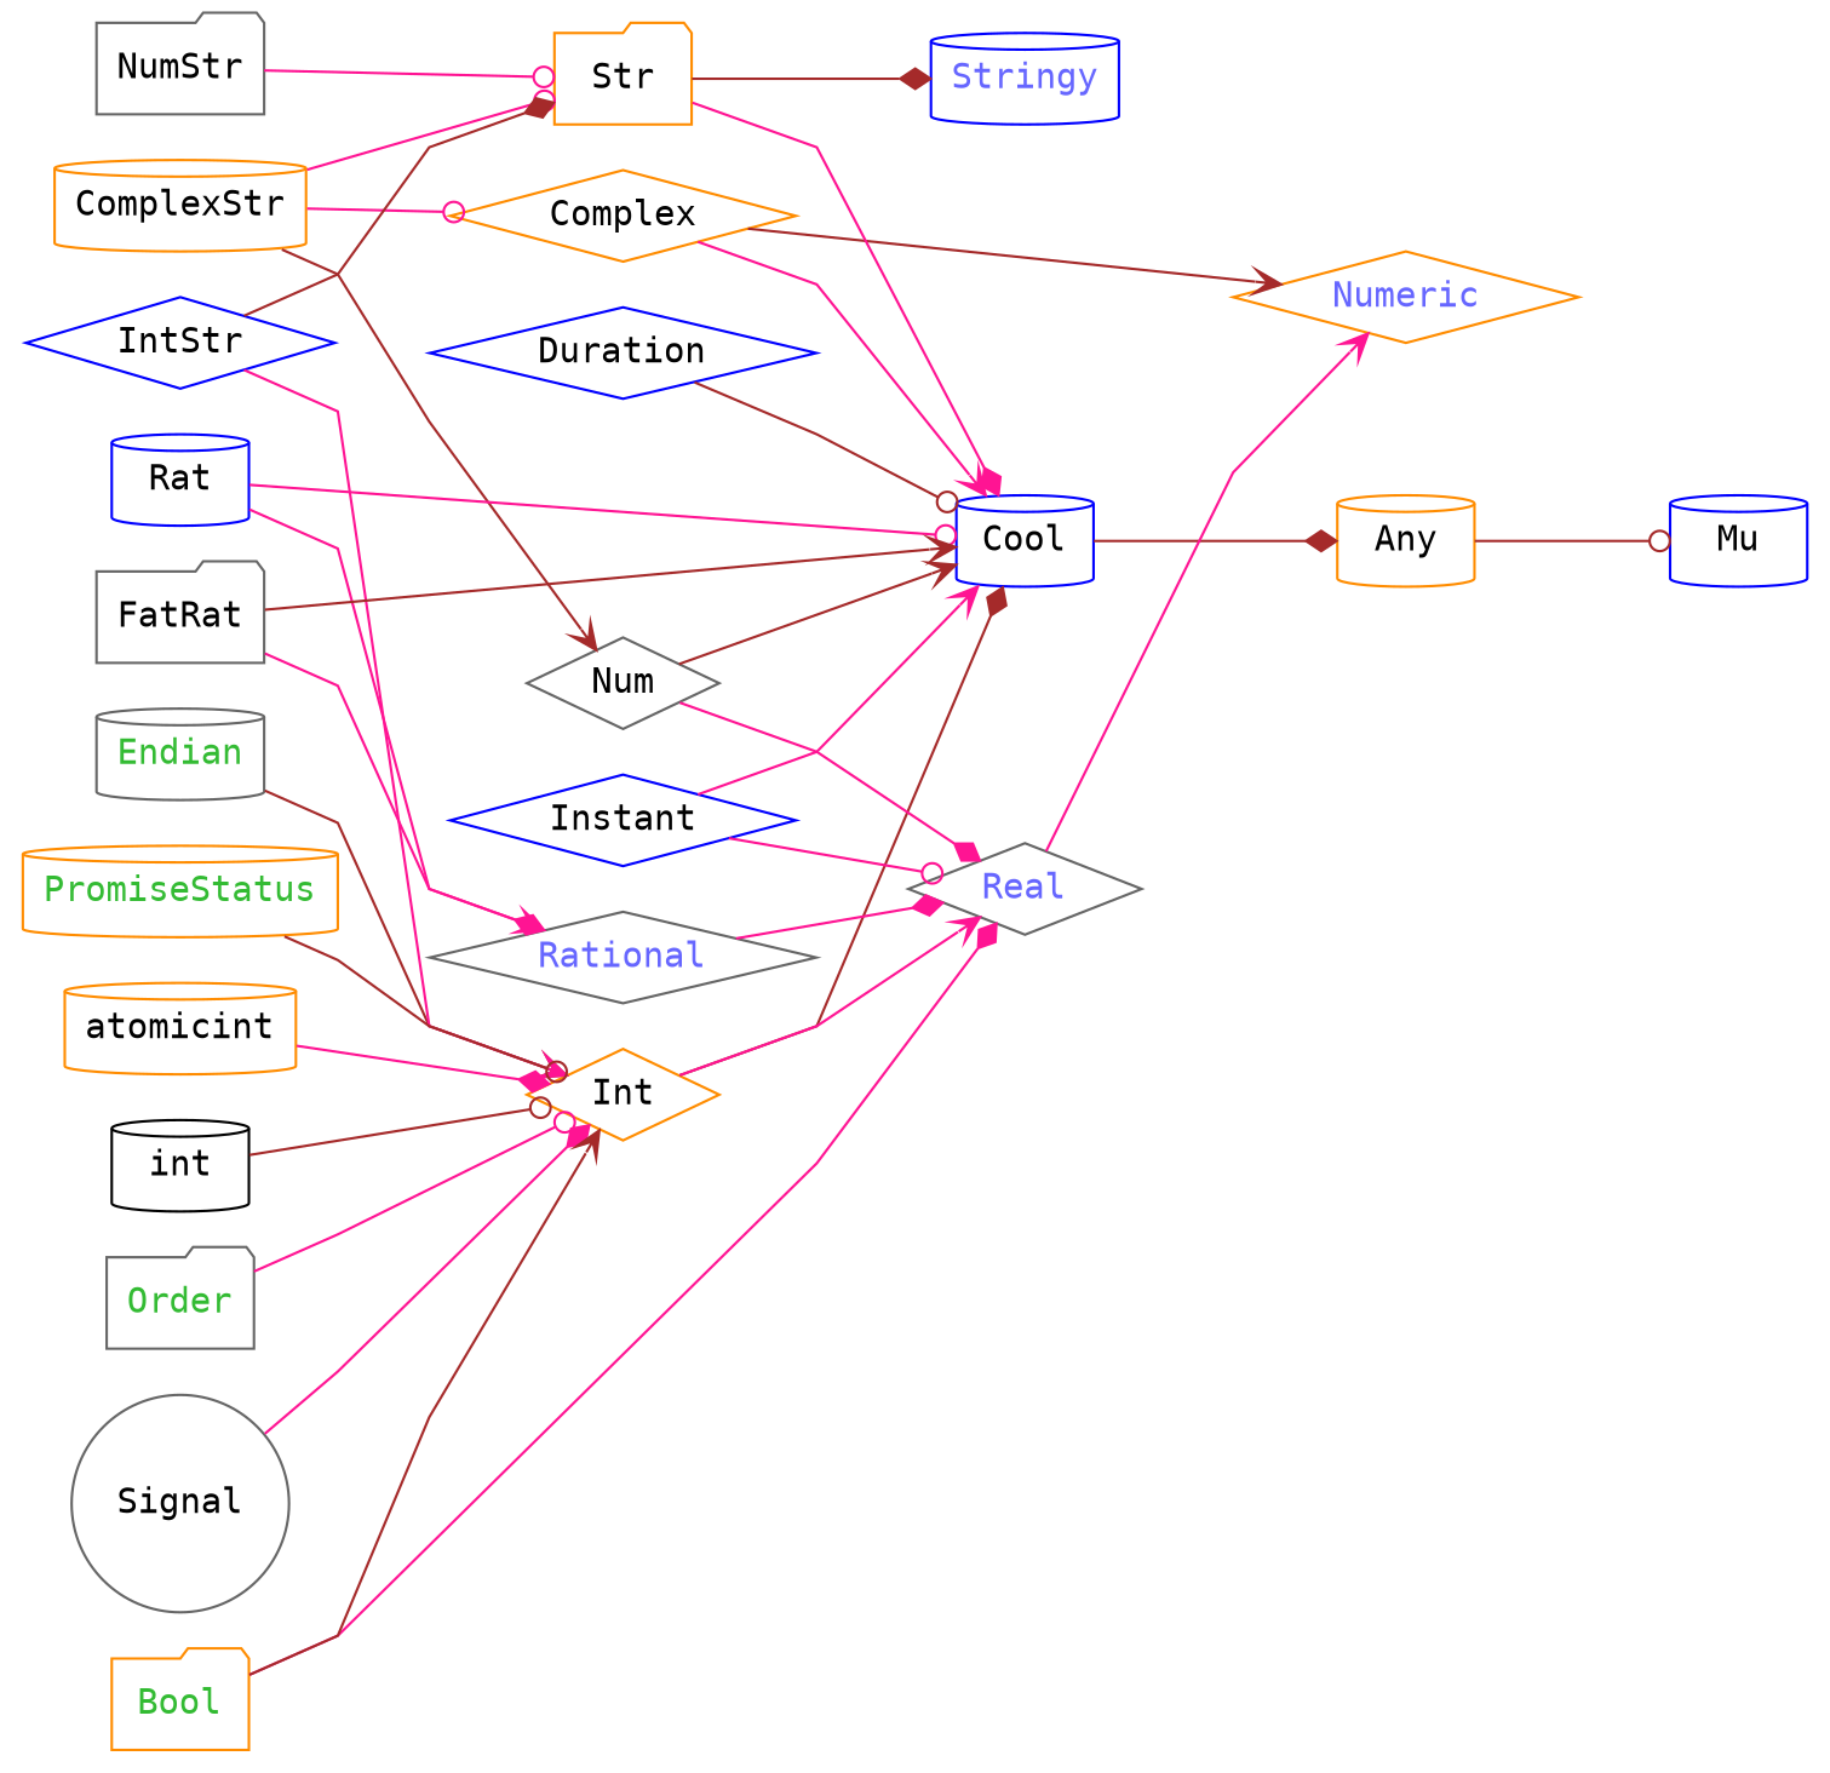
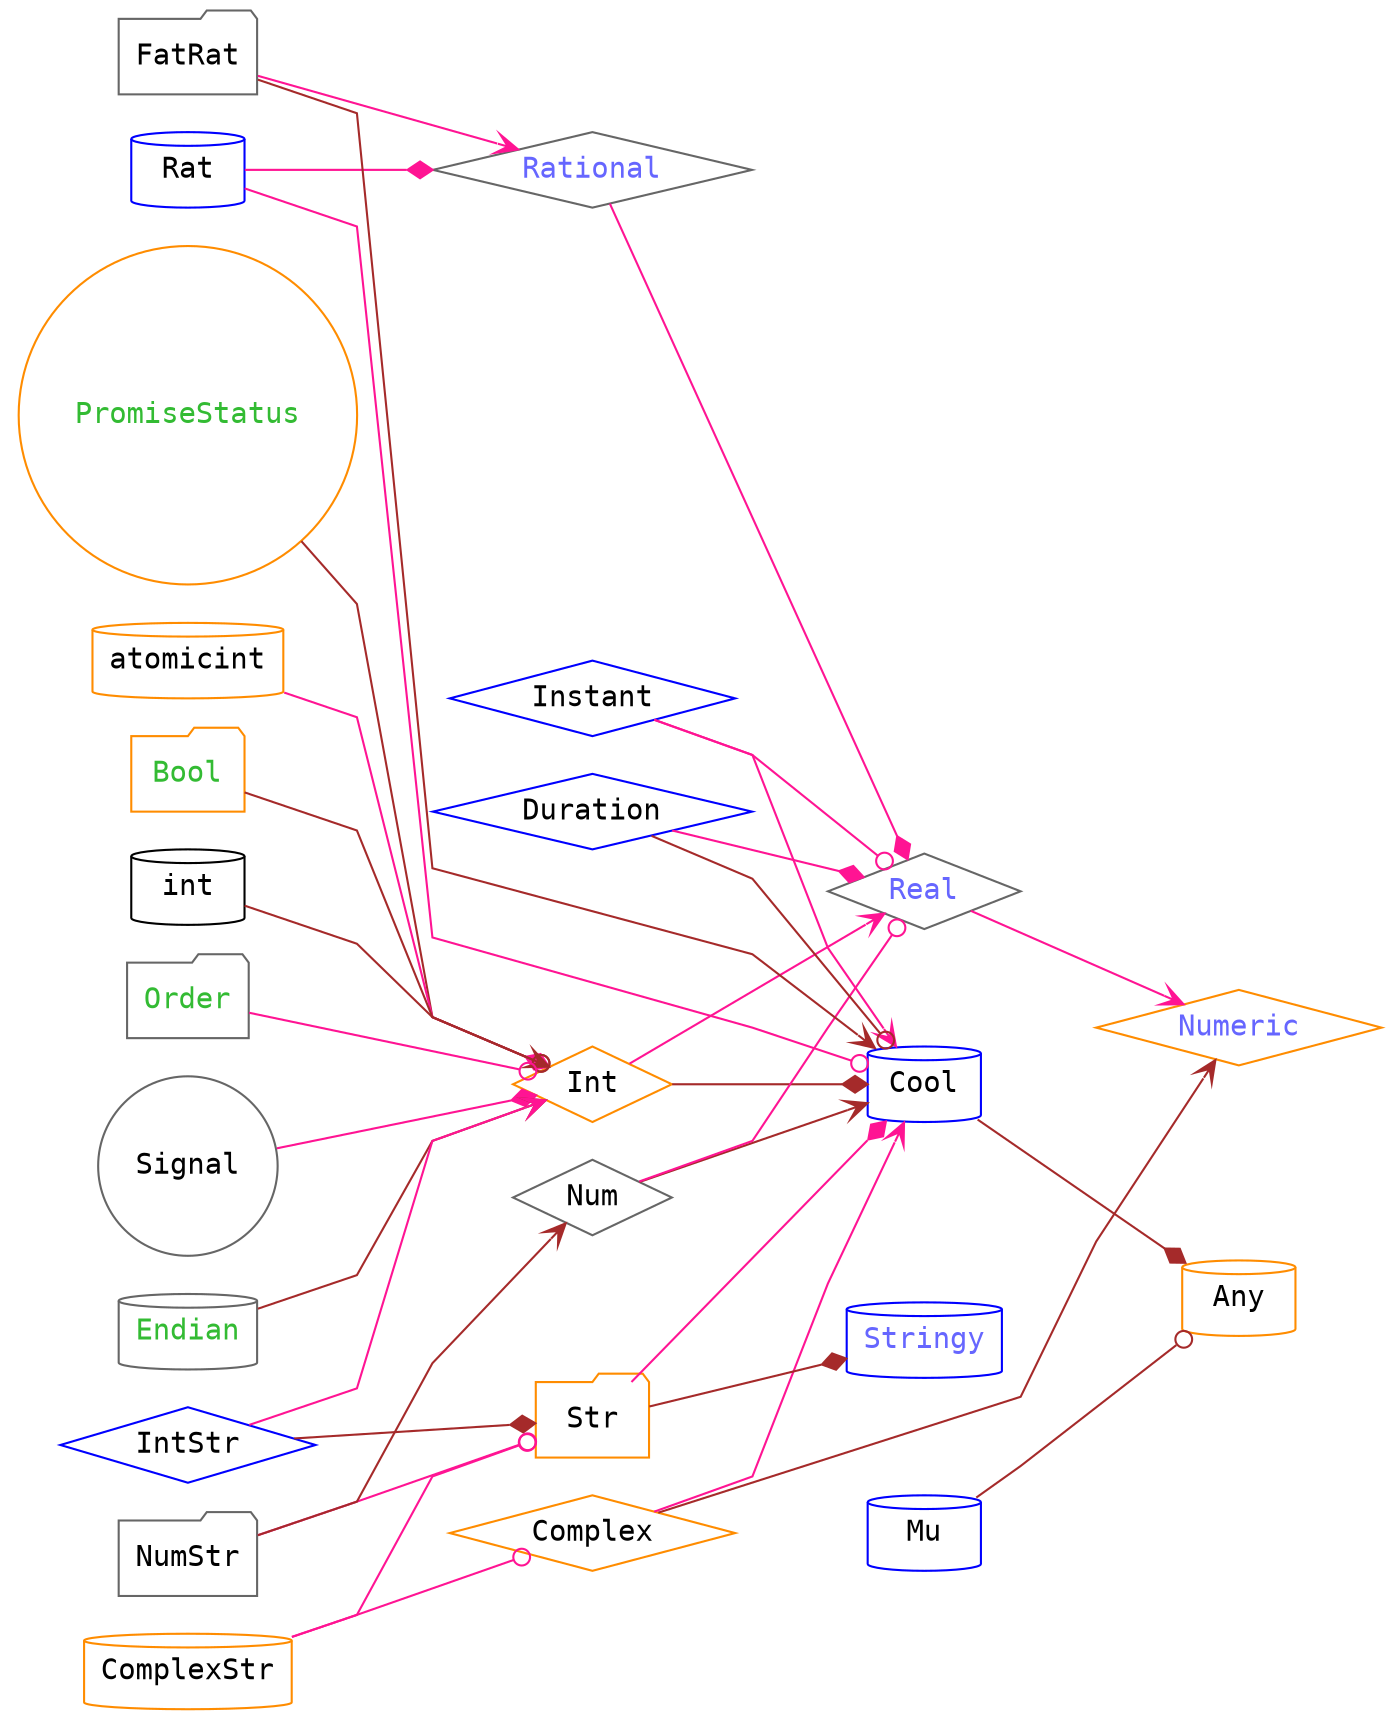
  digraph {
    fontname="DejaVu Sans Mono"
    rankdir=LR
    splines=polyline
    node [color=darkorange fontcolor="#000000" fontname="DejaVu Sans Mono" shape=diamond]
    edge [arrowhead=vee color=deeppink fontname="DejaVu Sans Mono"]
    Numeric [fontcolor="#6666FF"]
    Mu [color=blue shape=cylinder]
    Any [shape=cylinder]
    Cool [color=blue shape=cylinder]
    Complex
    Real [color=gray40 fontcolor="#6666FF"]
    Stringy [color=blue fontcolor="#6666FF" shape=cylinder]
    Str [shape=folder]
    ComplexStr [shape=cylinder]
    Int
    Instant [color=blue]
    Num [color=gray40]
    Rational [color=gray40 fontcolor="#6666FF"]
    Duration [color=blue]
    Signal [color=gray40 shape=circle]
    Endian [color=gray40 fontcolor="#33BB33" shape=cylinder]
    IntStr [color=blue]
-   PromiseStatus [fontcolor="#33BB33" shape=cylinder]
+   PromiseStatus [fontcolor="#33BB33" shape=circle]
    atomicint [shape=cylinder]
    Bool [fontcolor="#33BB33" shape=folder]
    int [color=black shape=cylinder]
    Order [color=gray40 fontcolor="#33BB33" shape=folder]
    NumStr [color=gray40 shape=folder]
    Rat [color=blue shape=cylinder]
    FatRat [color=gray40 shape=folder]
-   Any -> Mu [arrowhead=odot color=brown]
+   Mu -> Any [arrowhead=odot color=brown]
    Cool -> Any [arrowhead=diamond color=brown]
    Complex -> Numeric [color=brown]
    Complex -> Cool
    Real -> Numeric
    Str -> Cool [arrowhead=diamond]
    Str -> Stringy [arrowhead=diamond color=brown]
    ComplexStr -> Complex [arrowhead=odot]
    ComplexStr -> Str [arrowhead=odot]
    Int -> Cool [arrowhead=diamond color=brown]
    Int -> Real
    Instant -> Cool
    Instant -> Real [arrowhead=odot]
    Num -> Cool [color=brown]
-   Num -> Real [arrowhead=diamond]
+   Num -> Real [arrowhead=odot]
    Rational -> Real [arrowhead=diamond]
    Duration -> Cool [arrowhead=odot color=brown]
-   Bool -> Real [arrowhead=diamond]
+   Duration -> Real [arrowhead=diamond]
    Signal -> Int [arrowhead=diamond]
    Endian -> Int [color=brown]
    IntStr -> Str [arrowhead=diamond color=brown]
    IntStr -> Int
    PromiseStatus -> Int [arrowhead=odot color=brown]
    atomicint -> Int [arrowhead=diamond]
    Bool -> Int [color=brown]
    int -> Int [arrowhead=odot color=brown]
    Order -> Int [arrowhead=odot]
    NumStr -> Str [arrowhead=odot]
-   ComplexStr -> Num [color=brown]
+   NumStr -> Num [color=brown]
    Rat -> Cool [arrowhead=odot]
    Rat -> Rational [arrowhead=diamond]
    FatRat -> Cool [color=brown]
    FatRat -> Rational
  }
